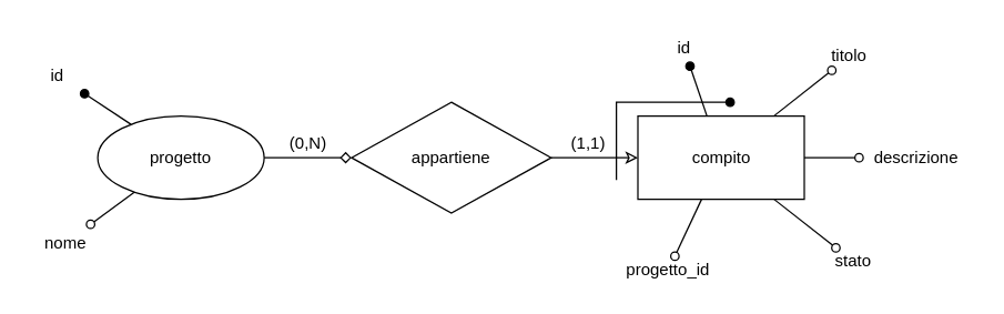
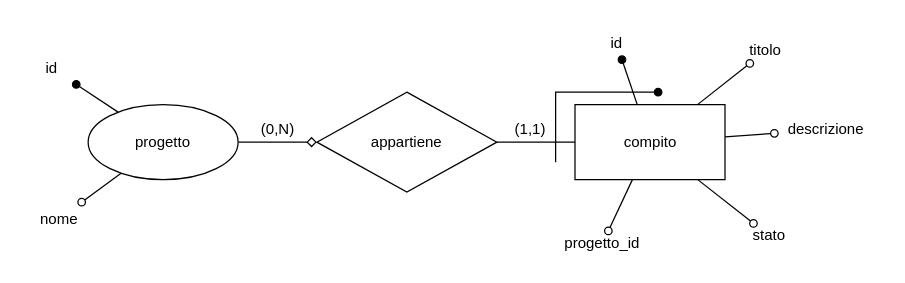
  <mxCell id="0" />
  <mxCell id="1" parent="0" />
  <mxCell id="2" style="edgeStyle=orthogonalEdgeStyle;rounded=0;orthogonalLoop=1;jettySize=auto;html=1;endArrow=diamond;endFill=0;" edge="1" parent="1" source="5" target="13"><mxGeometry relative="1" as="geometry" /></mxCell>
  <mxCell id="3" style="rounded=0;orthogonalLoop=1;jettySize=auto;html=1;endArrow=oval;endFill=1;" edge="1" parent="1" source="5" target="14"><mxGeometry relative="1" as="geometry"><mxPoint x="146.671" y="57.203" as="targetPoint" /></mxGeometry></mxCell>
  <mxCell id="4" style="edgeStyle=none;rounded=0;orthogonalLoop=1;jettySize=auto;html=1;endArrow=oval;endFill=0;" edge="1" parent="1" source="5" target="15"><mxGeometry relative="1" as="geometry"><mxPoint x="212.317" y="38" as="targetPoint" /></mxGeometry></mxCell>
  <mxCell id="5" value="progetto" style="ellipse;whiteSpace=wrap;html=1;" vertex="1" parent="1"><mxGeometry x="70" y="83" width="120" height="60" as="geometry" /></mxCell>
  <mxCell id="6" style="edgeStyle=none;rounded=0;orthogonalLoop=1;jettySize=auto;html=1;endArrow=oval;endFill=1;" edge="1" parent="1" source="11" target="16"><mxGeometry relative="1" as="geometry" /></mxCell>
  <mxCell id="7" style="edgeStyle=none;rounded=0;orthogonalLoop=1;jettySize=auto;html=1;endArrow=oval;endFill=0;" edge="1" parent="1" source="11" target="17"><mxGeometry relative="1" as="geometry" /></mxCell>
  <mxCell id="8" style="edgeStyle=none;rounded=0;orthogonalLoop=1;jettySize=auto;html=1;endArrow=oval;endFill=0;" edge="1" parent="1" source="11" target="18"><mxGeometry relative="1" as="geometry" /></mxCell>
  <mxCell id="9" style="edgeStyle=none;rounded=0;orthogonalLoop=1;jettySize=auto;html=1;endArrow=oval;endFill=0;" edge="1" parent="1" source="11" target="19"><mxGeometry relative="1" as="geometry" /></mxCell>
  <mxCell id="10" style="edgeStyle=none;rounded=0;orthogonalLoop=1;jettySize=auto;html=1;endArrow=oval;endFill=0;" edge="1" parent="1" source="11" target="20"><mxGeometry relative="1" as="geometry" /></mxCell>
  <mxCell id="11" value="compito" style="rounded=0;whiteSpace=wrap;html=1;" vertex="1" parent="1"><mxGeometry x="459.5" y="83" width="120" height="60" as="geometry" /></mxCell>
- <mxCell id="12" style="edgeStyle=orthogonalEdgeStyle;rounded=0;orthogonalLoop=1;jettySize=auto;html=1;endArrow=classic;endFill=0;" edge="1" parent="1" source="13" target="11"><mxGeometry relative="1" as="geometry" /></mxCell>
+ <mxCell id="12" style="edgeStyle=orthogonalEdgeStyle;rounded=0;orthogonalLoop=1;jettySize=auto;html=1;endArrow=none;endFill=0;" edge="1" parent="1" source="13" target="11"><mxGeometry relative="1" as="geometry" /></mxCell>
  <mxCell id="13" value="appartiene" style="rhombus;whiteSpace=wrap;html=1;" vertex="1" parent="1"><mxGeometry x="253" y="73" width="144" height="80" as="geometry" /></mxCell>
  <mxCell id="14" value="id" style="text;html=1;strokeColor=none;fillColor=none;align=center;verticalAlign=middle;whiteSpace=wrap;rounded=0;" vertex="1" parent="1"><mxGeometry x="20.5" y="40" width="40" height="27" as="geometry" /></mxCell>
  <mxCell id="15" value="nome" style="text;html=1;strokeColor=none;fillColor=none;align=center;verticalAlign=middle;whiteSpace=wrap;rounded=0;" vertex="1" parent="1"><mxGeometry x="26.5" y="161" width="40" height="27" as="geometry" /></mxCell>
  <mxCell id="16" value="id" style="text;html=1;strokeColor=none;fillColor=none;align=center;verticalAlign=middle;whiteSpace=wrap;rounded=0;" vertex="1" parent="1"><mxGeometry x="472.5" y="20" width="40" height="27" as="geometry" /></mxCell>
  <mxCell id="17" value="titolo" style="text;html=1;strokeColor=none;fillColor=none;align=center;verticalAlign=middle;whiteSpace=wrap;rounded=0;" vertex="1" parent="1"><mxGeometry x="589" y="30" width="46" height="20" as="geometry" /></mxCell>
- <mxCell id="18" value="descrizione" style="text;html=1;strokeColor=none;fillColor=none;align=center;verticalAlign=middle;whiteSpace=wrap;rounded=0;" vertex="1" parent="1"><mxGeometry x="619" y="103" width="83" height="20" as="geometry" /></mxCell>
+ <mxCell id="18" value="descrizione" style="text;html=1;strokeColor=none;fillColor=none;align=center;verticalAlign=middle;whiteSpace=wrap;rounded=0;" vertex="1" parent="1"><mxGeometry x="619" y="93" width="83" height="20" as="geometry" /></mxCell>
  <mxCell id="19" value="stato" style="text;html=1;strokeColor=none;fillColor=none;align=center;verticalAlign=middle;whiteSpace=wrap;rounded=0;" vertex="1" parent="1"><mxGeometry x="595" y="178" width="40" height="20" as="geometry" /></mxCell>
  <mxCell id="20" value="progetto_id" style="text;html=1;strokeColor=none;fillColor=none;align=center;verticalAlign=middle;whiteSpace=wrap;rounded=0;" vertex="1" parent="1"><mxGeometry x="439" y="184" width="85" height="20" as="geometry" /></mxCell>
  <mxCell id="21" style="edgeStyle=none;rounded=0;orthogonalLoop=1;jettySize=auto;html=1;endArrow=oval;endFill=1;" edge="1" parent="1"><mxGeometry relative="1" as="geometry"><mxPoint x="444" y="129" as="sourcePoint" /><mxPoint x="526" y="73" as="targetPoint" /><Array as="points"><mxPoint x="444" y="73" /></Array></mxGeometry></mxCell>
  <mxCell id="22" value="(0,N)" style="text;html=1;strokeColor=none;fillColor=none;align=center;verticalAlign=middle;whiteSpace=wrap;rounded=0;" vertex="1" parent="1"><mxGeometry x="202" y="93" width="40" height="20" as="geometry" /></mxCell>
  <mxCell id="23" value="(1,1)" style="text;html=1;strokeColor=none;fillColor=none;align=center;verticalAlign=middle;whiteSpace=wrap;rounded=0;" vertex="1" parent="1"><mxGeometry x="404" y="93" width="40" height="20" as="geometry" /></mxCell>
